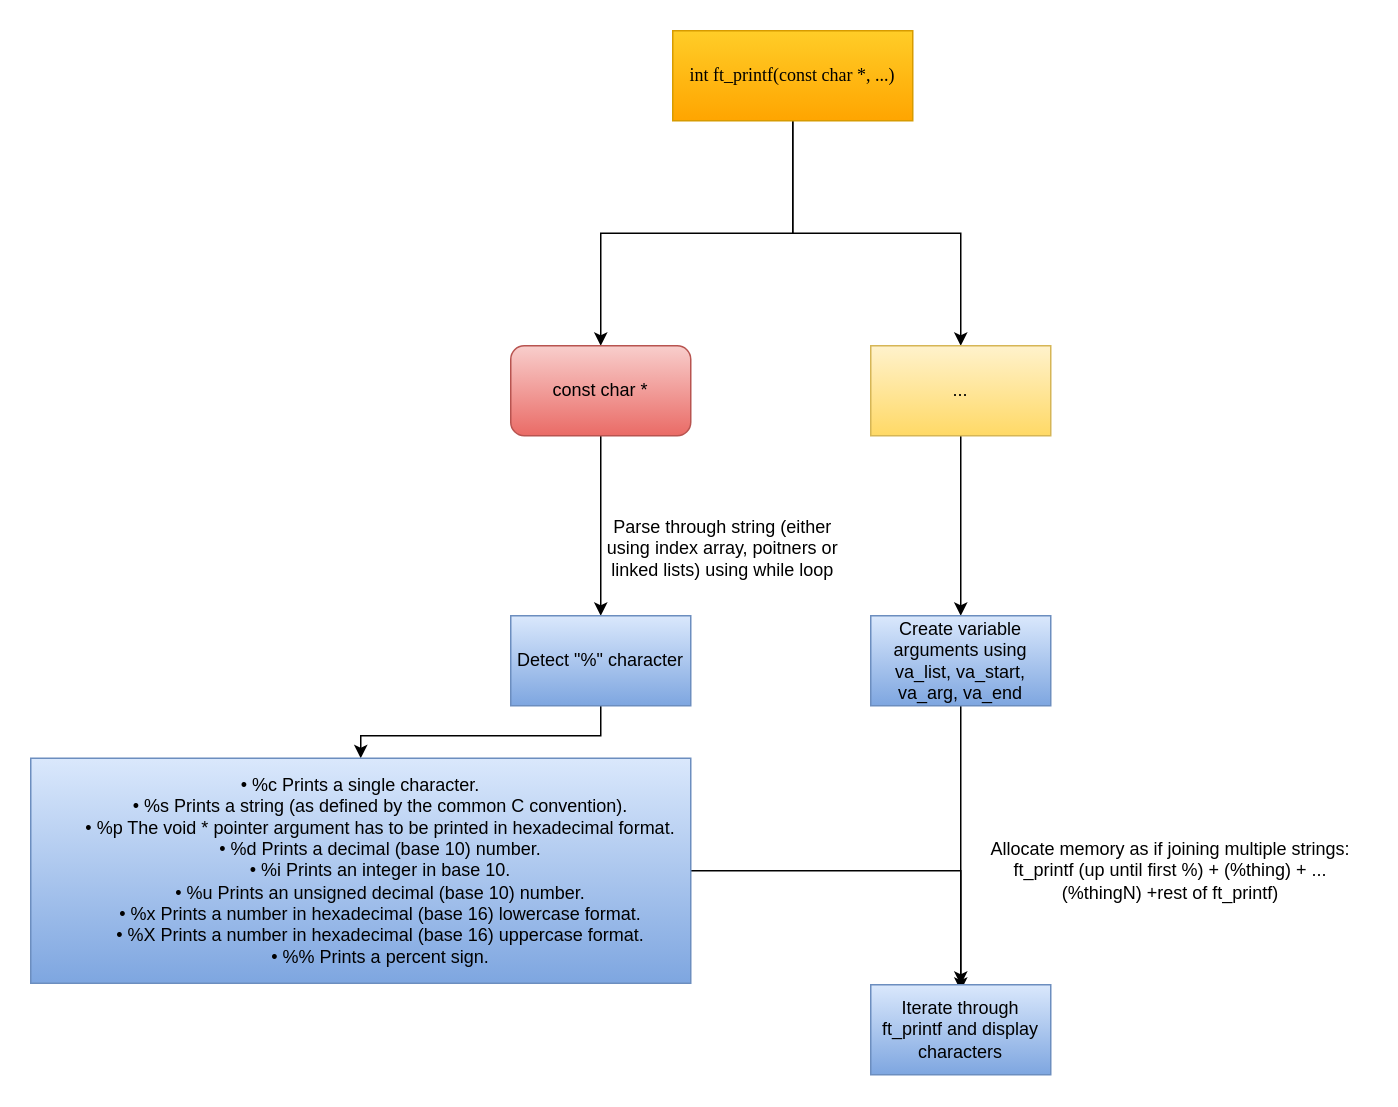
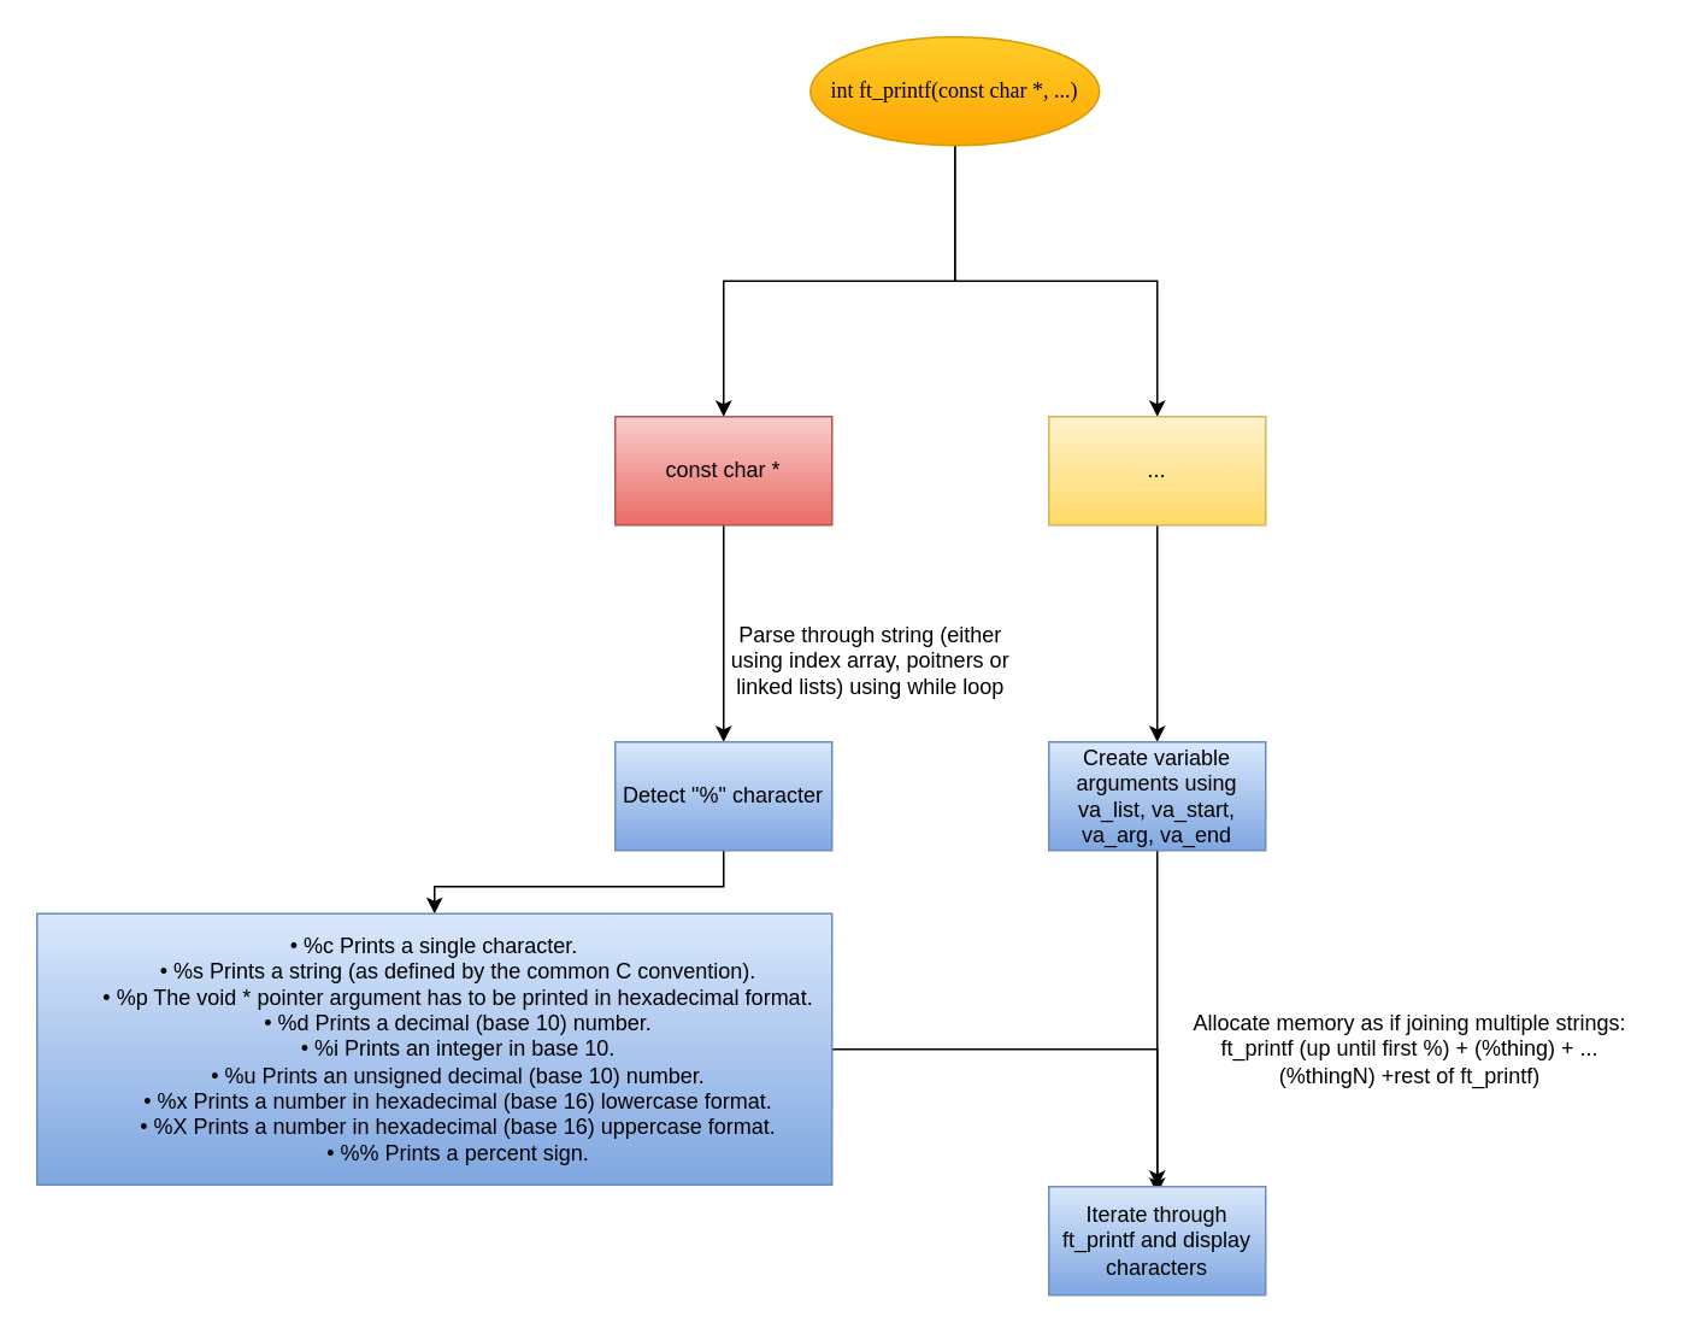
  <mxCell id="0" />
  <mxCell id="1" parent="0" />
  <mxCell id="2" style="edgeStyle=orthogonalEdgeStyle;rounded=0;orthogonalLoop=1;jettySize=auto;html=1;exitX=0.5;exitY=1;exitDx=0;exitDy=0;entryX=0.5;entryY=0;entryDx=0;entryDy=0;" parent="1" source="4" target="8" edge="1"><mxGeometry relative="1" as="geometry" /></mxCell>
  <mxCell id="3" style="edgeStyle=orthogonalEdgeStyle;rounded=0;orthogonalLoop=1;jettySize=auto;html=1;exitX=0.5;exitY=1;exitDx=0;exitDy=0;entryX=0.5;entryY=0;entryDx=0;entryDy=0;" parent="1" source="4" target="6" edge="1"><mxGeometry relative="1" as="geometry" /></mxCell>
- <mxCell id="4" value="&lt;font face=&quot;Lucida Console&quot;&gt;int ft_printf(const char *, ...)&lt;/font&gt;" style="rounded=0;whiteSpace=wrap;html=1;fillColor=#ffcd28;strokeColor=#d79b00;gradientColor=#ffa500;" parent="1" vertex="1"><mxGeometry x="448" y="20" width="160" height="60" as="geometry" /></mxCell>
+ <mxCell id="4" value="&lt;font face=&quot;Lucida Console&quot;&gt;int ft_printf(const char *, ...)&lt;/font&gt;" style="ellipse;whiteSpace=wrap;html=1;fillColor=#ffcd28;strokeColor=#d79b00;gradientColor=#ffa500;" parent="1" vertex="1"><mxGeometry x="448" y="20" width="160" height="60" as="geometry" /></mxCell>
  <mxCell id="5" style="edgeStyle=orthogonalEdgeStyle;rounded=0;orthogonalLoop=1;jettySize=auto;html=1;exitX=0.5;exitY=1;exitDx=0;exitDy=0;" parent="1" source="6" target="12" edge="1"><mxGeometry relative="1" as="geometry" /></mxCell>
  <mxCell id="6" value="..." style="rounded=0;whiteSpace=wrap;html=1;fillColor=#fff2cc;strokeColor=#d6b656;gradientColor=#ffd966;" parent="1" vertex="1"><mxGeometry x="580" y="230" width="120" height="60" as="geometry" /></mxCell>
  <mxCell id="7" style="edgeStyle=orthogonalEdgeStyle;rounded=0;orthogonalLoop=1;jettySize=auto;html=1;exitX=0.5;exitY=1;exitDx=0;exitDy=0;" parent="1" source="8" target="10" edge="1"><mxGeometry relative="1" as="geometry" /></mxCell>
- <mxCell id="8" value="const char *" style="whiteSpace=wrap;html=1;fillColor=#f8cecc;strokeColor=#b85450;gradientColor=#ea6b66;rounded=1;" parent="1" vertex="1"><mxGeometry x="340" y="230" width="120" height="60" as="geometry" /></mxCell>
+ <mxCell id="8" value="const char *" style="rounded=0;whiteSpace=wrap;html=1;fillColor=#f8cecc;strokeColor=#b85450;gradientColor=#ea6b66;" parent="1" vertex="1"><mxGeometry x="340" y="230" width="120" height="60" as="geometry" /></mxCell>
  <mxCell id="9" style="edgeStyle=orthogonalEdgeStyle;rounded=0;orthogonalLoop=1;jettySize=auto;html=1;exitX=0.5;exitY=1;exitDx=0;exitDy=0;" parent="1" source="10" target="15" edge="1"><mxGeometry relative="1" as="geometry"><Array as="points"><mxPoint x="400" y="490" /><mxPoint x="240" y="490" /></Array></mxGeometry></mxCell>
  <mxCell id="10" value="Detect &quot;%&quot; character" style="rounded=0;whiteSpace=wrap;html=1;fillColor=#dae8fc;gradientColor=#7ea6e0;strokeColor=#6c8ebf;" parent="1" vertex="1"><mxGeometry x="340" y="410" width="120" height="60" as="geometry" /></mxCell>
  <mxCell id="11" style="edgeStyle=orthogonalEdgeStyle;rounded=0;orthogonalLoop=1;jettySize=auto;html=1;exitX=0.5;exitY=1;exitDx=0;exitDy=0;" parent="1" source="12" edge="1"><mxGeometry relative="1" as="geometry"><mxPoint x="640" y="660" as="targetPoint" /></mxGeometry></mxCell>
  <mxCell id="12" value="Create variable arguments using va_list, va_start, va_arg, va_end" style="rounded=0;whiteSpace=wrap;html=1;fillColor=#dae8fc;gradientColor=#7ea6e0;strokeColor=#6c8ebf;" parent="1" vertex="1"><mxGeometry x="580" y="410" width="120" height="60" as="geometry" /></mxCell>
  <mxCell id="13" value="Parse through string (either using index array, poitners or linked lists) using while loop" style="text;html=1;align=center;verticalAlign=middle;whiteSpace=wrap;rounded=0;" parent="1" vertex="1"><mxGeometry x="403" y="340" width="157" height="50" as="geometry" /></mxCell>
  <mxCell id="14" style="edgeStyle=orthogonalEdgeStyle;rounded=0;orthogonalLoop=1;jettySize=auto;html=1;exitX=1;exitY=0.5;exitDx=0;exitDy=0;entryX=0.5;entryY=0;entryDx=0;entryDy=0;" parent="1" source="15" target="16" edge="1"><mxGeometry relative="1" as="geometry" /></mxCell>
  <mxCell id="15" value="• %c Prints a single character.&#10;        • %s Prints a string (as defined by the common C convention).&#10;        • %p The void * pointer argument has to be printed in hexadecimal format.&#10;        • %d Prints a decimal (base 10) number.&#10;        • %i Prints an integer in base 10.&#10;        • %u Prints an unsigned decimal (base 10) number.&#10;        • %x Prints a number in hexadecimal (base 16) lowercase format.&#10;        • %X Prints a number in hexadecimal (base 16) uppercase format.&#10;        • %% Prints a percent sign." style="rounded=0;whiteSpace=wrap;html=1;fillColor=#dae8fc;gradientColor=#7ea6e0;strokeColor=#6c8ebf;" parent="1" vertex="1"><mxGeometry x="20" y="505" width="440" height="150" as="geometry" /></mxCell>
  <mxCell id="16" value="Iterate through ft_printf and display characters" style="rounded=0;whiteSpace=wrap;html=1;fillColor=#dae8fc;gradientColor=#7ea6e0;strokeColor=#6c8ebf;" parent="1" vertex="1"><mxGeometry x="580" y="656" width="120" height="60" as="geometry" /></mxCell>
  <mxCell id="17" value="Allocate memory as if joining multiple strings:&lt;br&gt;&lt;div&gt;ft_printf (up until first %) + (%thing) + ... (%thingN) +rest of ft_printf)&lt;/div&gt;" style="text;html=1;align=center;verticalAlign=middle;whiteSpace=wrap;rounded=0;" parent="1" vertex="1"><mxGeometry x="650" y="555" width="260" height="50" as="geometry" /></mxCell>
